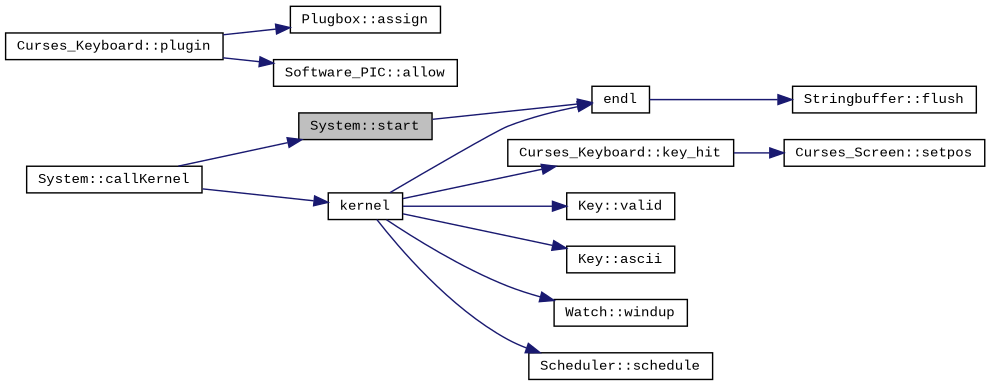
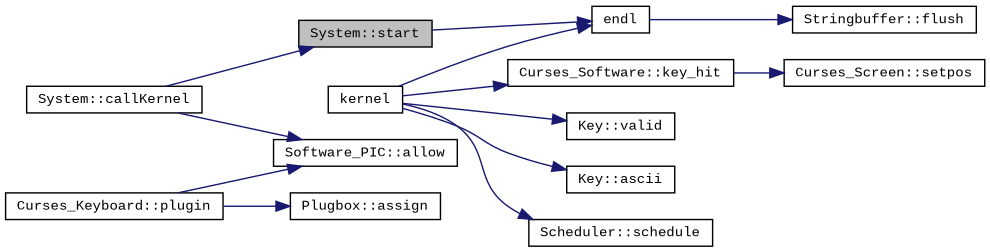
  digraph {
    fontname="Liberation Mono"
    rankdir=LR
    node [color=black fontname="Liberation Mono" fontsize=10 shape=record]
    edge [color=midnightblue fontname="Liberation Mono" fontsize=10 labelfontname=FreeSans labelfontsize=10 style=solid]
    n1 [fillcolor=grey75 fontcolor=black height=0.2 label="System::start" style=filled width=0.4]
    n2 [height=0.2 label=endl width=0.4]
    n3 [height=0.2 label="Stringbuffer::flush" width=0.4]
    n4 [height=0.2 label="System::callKernel" width=0.4]
    n5 [height=0.2 label=kernel width=0.4]
-   n6 [height=0.2 label="Curses_Keyboard::key_hit" width=0.4]
+   n6 [height=0.2 label="Curses_Software::key_hit" width=0.4]
    n7 [height=0.2 label="Key::valid" width=0.4]
    n8 [height=0.2 label="Key::ascii" width=0.4]
-   n9 [height=0.2 label="Watch::windup" width=0.4]
    n10 [height=0.2 label="Scheduler::schedule" width=0.4]
    n11 [height=0.2 label="Curses_Screen::setpos" width=0.4]
    n12 [height=0.2 label="Curses_Keyboard::plugin" width=0.4]
    n13 [height=0.2 label="Plugbox::assign" width=0.4]
    n14 [height=0.2 label="Software_PIC::allow" width=0.4]
    n1 -> n2
    n2 -> n3
    n4 -> n1
-   n4 -> n5
+   n4 -> n14
    n5 -> n2
    n5 -> n6
    n5 -> n7
    n5 -> n8
-   n5 -> n9
    n5 -> n10
    n6 -> n11
    n12 -> n13
    n12 -> n14
  }
